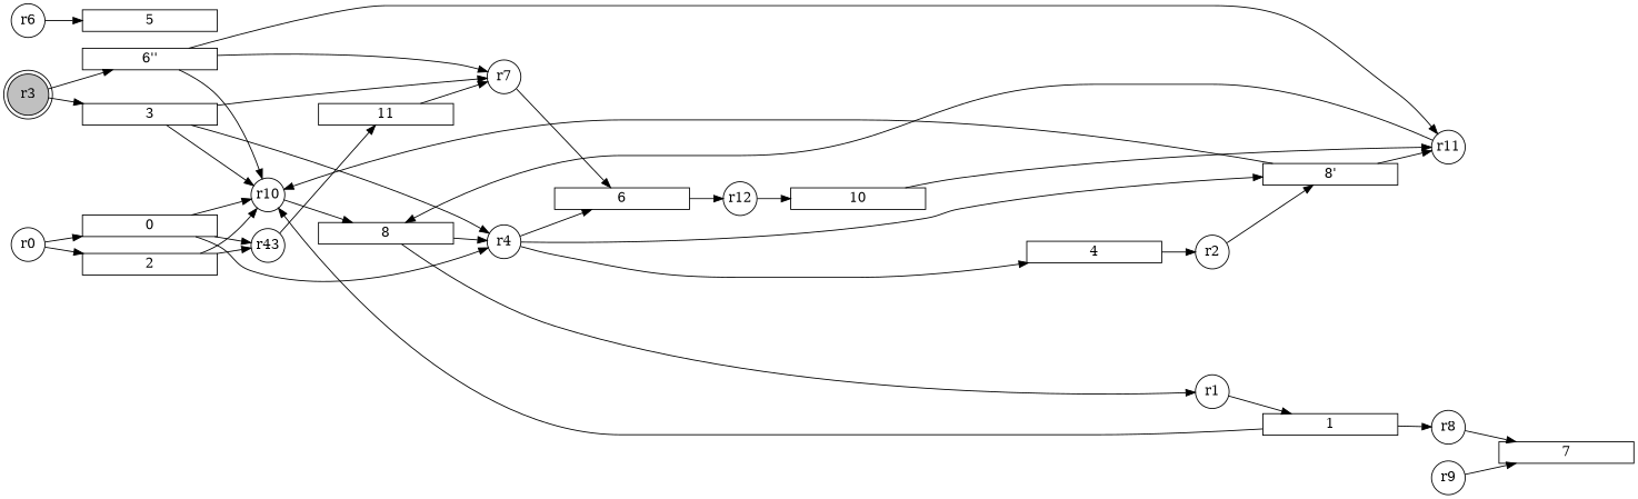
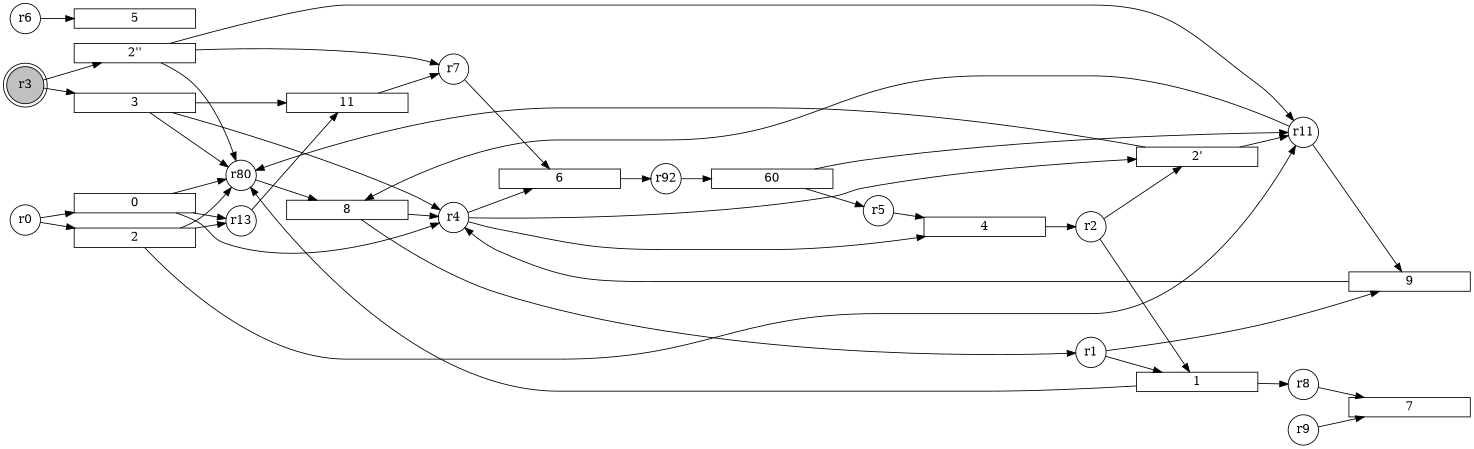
  digraph {
    rankdir=LR
    node [shape=rect]
-   r10 [fixedsize=2 shape=circle]
+   r10 [fixedsize=2 shape=circle label=r80]
    r7 [fixedsize=2 shape=circle]
    r4 [fixedsize=2 shape=circle]
    r11 [fixedsize=2 shape=circle]
    r6 [fixedsize=2 shape=circle]
-   r12 [fixedsize=2 shape=circle]
+   r12 [fixedsize=2 shape=circle label=r92]
    r1 [fixedsize=2 shape=circle]
-   r13 [fixedsize=2 shape=circle label=r43]
+   r13 [fixedsize=2 shape=circle]
+   r5 [fixedsize=2 shape=circle]
    r8 [fixedsize=2 shape=circle]
    r9 [fixedsize=2 shape=circle]
    r2 [fixedsize=2 shape=circle]
    r0 [fixedsize=2 shape=circle]
    r3 [color=black fillcolor=gray fixedsize=2 shape=doublecircle style=filled]
-   n15 [forcelabels=false height=0.2 label="8'" width=2]
-   n16 [forcelabels=false height=0.2 label="6''" width=2]
+   n15 [forcelabels=false height=0.2 label="2'" width=2]
+   n16 [forcelabels=false height=0.2 label="2''" width=2]
    0 [forcelabels=false height=0.2 width=2]
    1 [forcelabels=false height=0.2 width=2]
    2 [forcelabels=false height=0.2 width=2]
    3 [forcelabels=false height=0.2 width=2]
    4 [forcelabels=false height=0.2 width=2]
    5 [forcelabels=false height=0.2 width=2]
    6 [forcelabels=false height=0.2 width=2]
    7 [forcelabels=false height=0.2 width=2]
    8 [forcelabels=false height=0.2 width=2]
-   10 [forcelabels=false height=0.2 width=2]
+   9 [forcelabels=false height=0.2 width=2]
+   10 [forcelabels=false height=0.2 width=2 label=60]
    11 [forcelabels=false height=0.2 width=2]
    subgraph sub_1 {
      r10
      r7
      r4
      r11
      r6
      r12
      r1
      r13
+     r5
      r8
      r9
      r2
      r0
    }
    subgraph sub_2 {
      r3
    }
    subgraph sub_3 {
      n15
      n16
      0
      1
      2
      3
      4
      5
      6
      7
      8
+     9
      10
      11
    }
    r10 -> 8
    r7 -> 6
    r4 -> n15
    r4 -> 4
    r4 -> 6
    r11 -> 8
+   r11 -> 9
    r6 -> 5
    r12 -> 10
    r1 -> 1
+   r1 -> 9
    r13 -> 11
+   r5 -> 4
    r8 -> 7
    r9 -> 7
    r2 -> n15
+   r2 -> 1
    r0 -> 0
    r0 -> 2
    r3 -> n16
    r3 -> 3
    n15 -> r10
    n15 -> r11
    n16 -> r10
    n16 -> r7
    n16 -> r11
    0 -> r10
    0 -> r4
    0 -> r13
    1 -> r10
    1 -> r8
    2 -> r10
+   2 -> r11
    2 -> r13
    3 -> r10
-   3 -> r7
+   3 -> 11
    3 -> r4
    4 -> r2
    6 -> r12
    8 -> r4
    8 -> r1
+   9 -> r4
    10 -> r11
+   10 -> r5
    11 -> r7
  }
